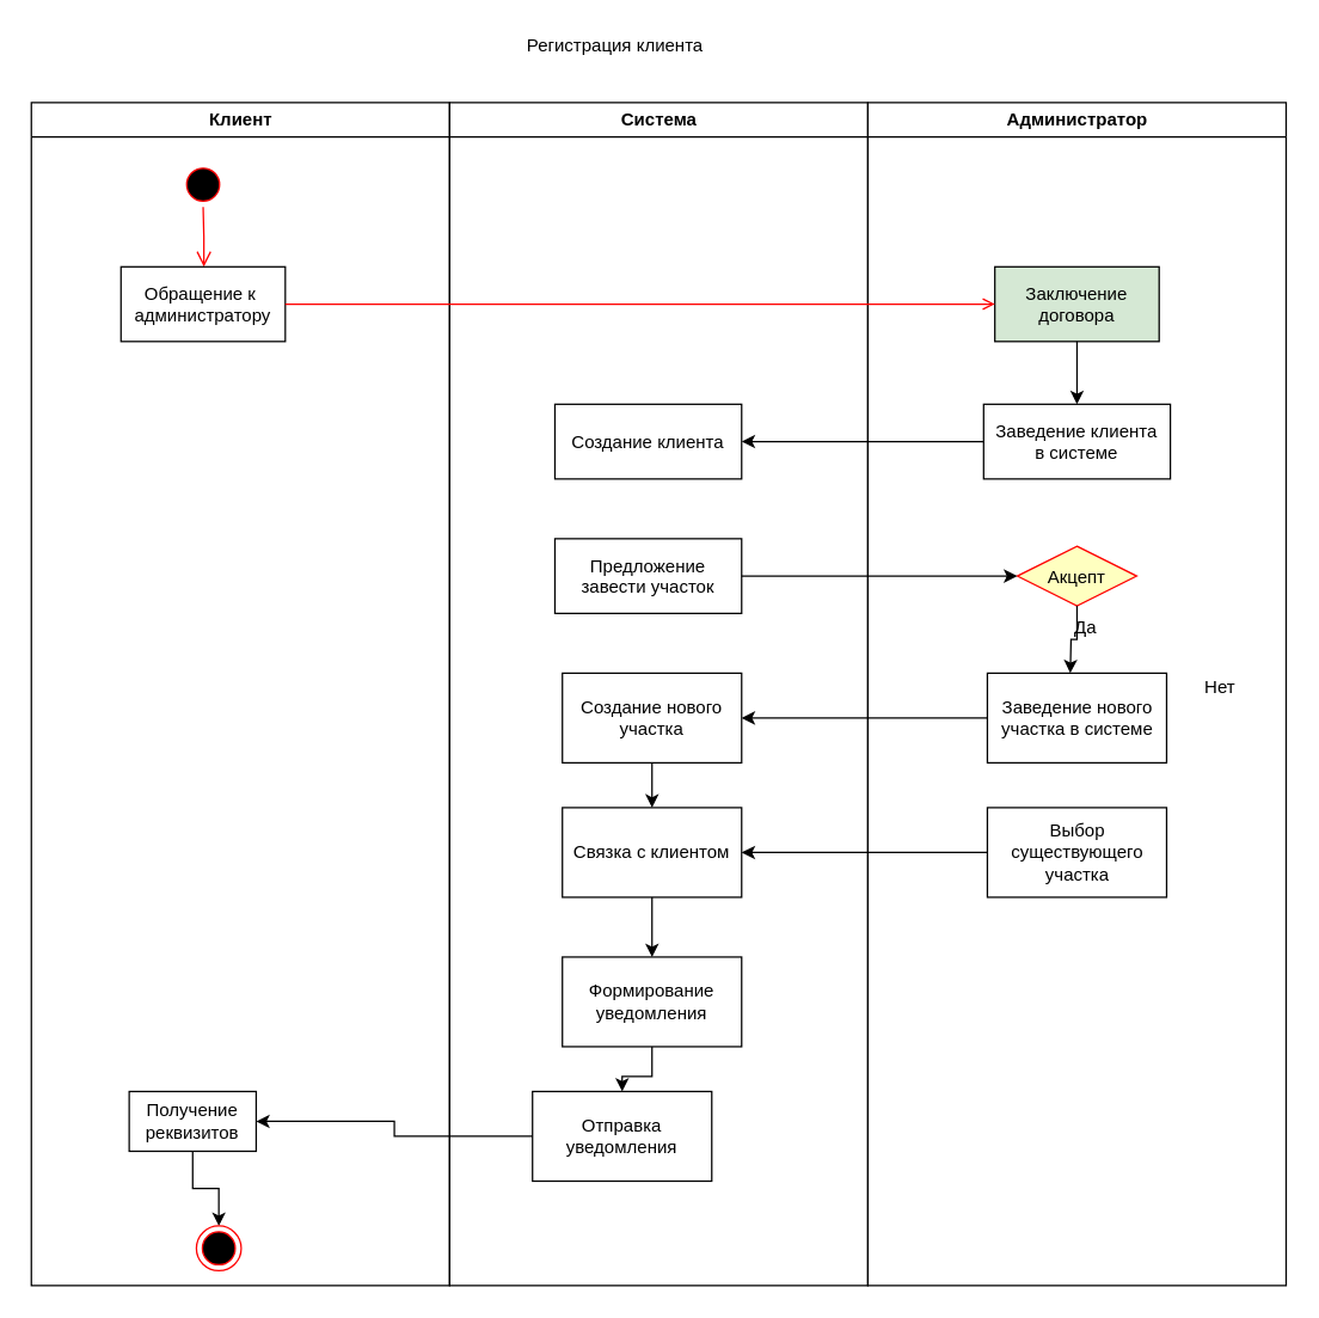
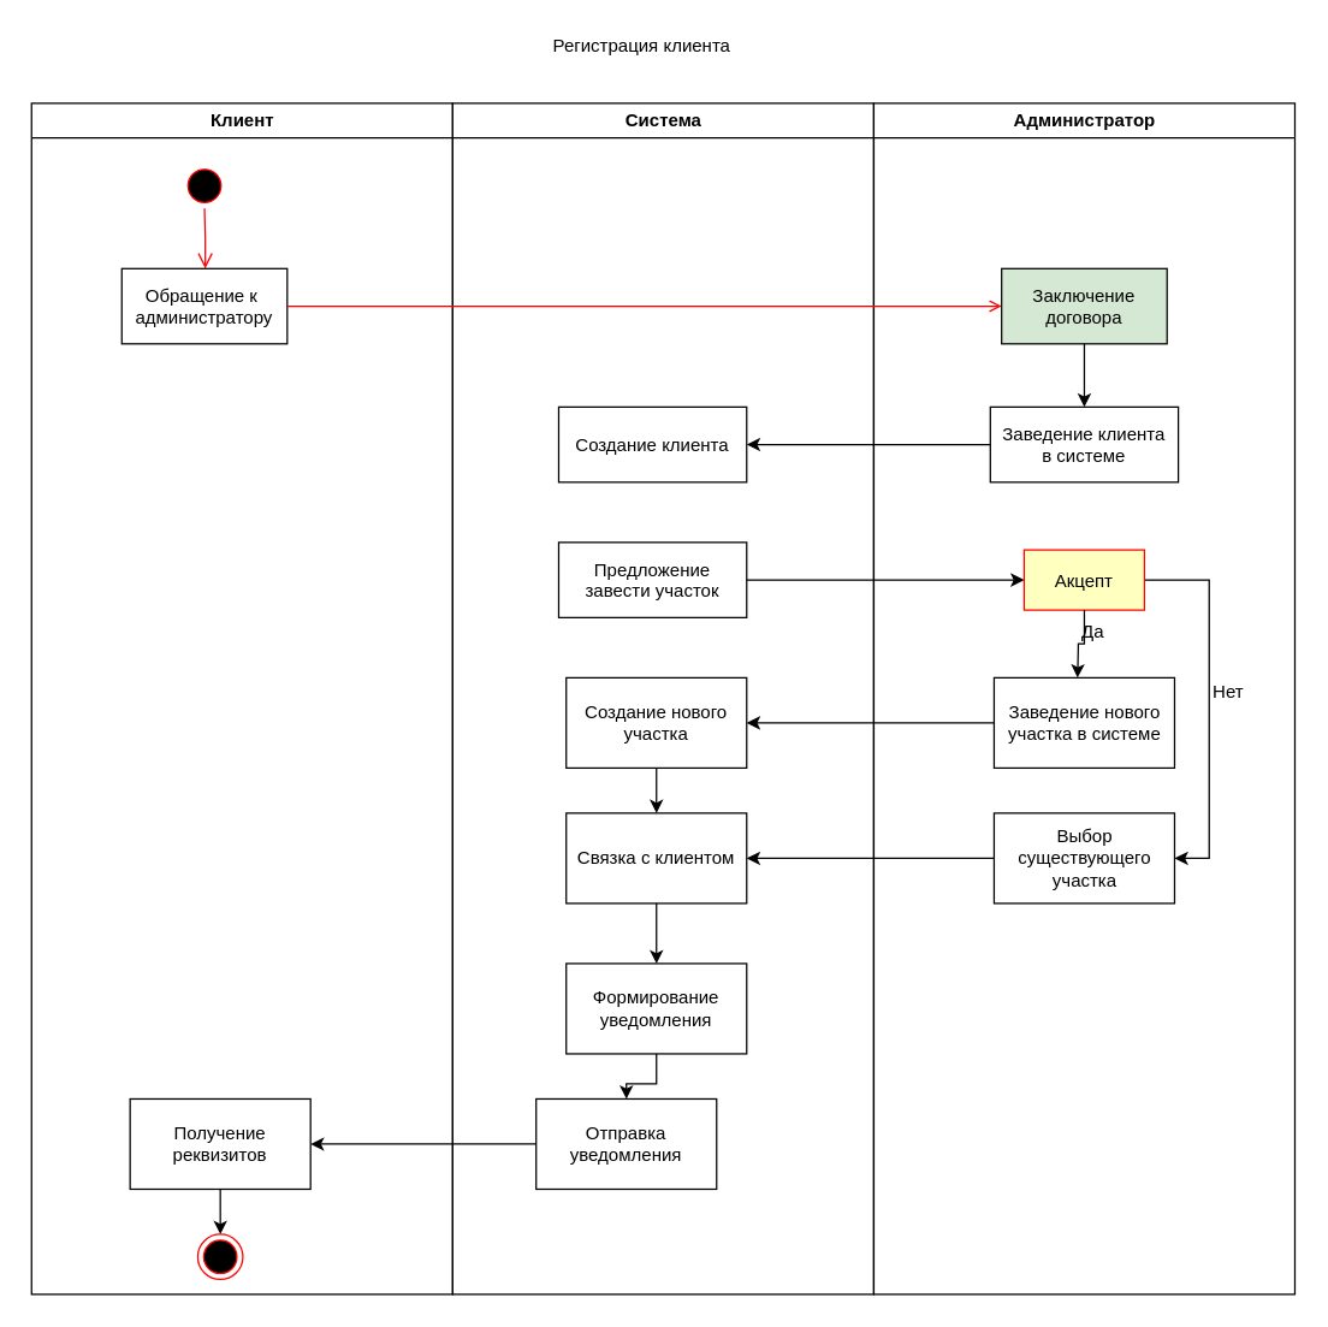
  <mxCell id="0" />
  <mxCell id="1" parent="0" />
  <mxCell id="2" value="Клиент" style="swimlane;whiteSpace=wrap" parent="1" vertex="1"><mxGeometry x="20.5" y="68" width="280" height="792" as="geometry" /></mxCell>
  <mxCell id="3" value="" style="ellipse;shape=startState;fillColor=#000000;strokeColor=#ff0000;" parent="2" vertex="1"><mxGeometry x="100" y="40" width="30" height="30" as="geometry" /></mxCell>
  <mxCell id="4" value="" style="edgeStyle=elbowEdgeStyle;elbow=horizontal;verticalAlign=bottom;endArrow=open;endSize=8;strokeColor=#FF0000;endFill=1;rounded=0" parent="2" source="3" target="5" edge="1"><mxGeometry x="100" y="40" as="geometry"><mxPoint x="115" y="110" as="targetPoint" /></mxGeometry></mxCell>
  <mxCell id="5" value="Обращение к &#10;администратору" style="" parent="2" vertex="1"><mxGeometry x="60" y="110" width="110" height="50" as="geometry" /></mxCell>
  <mxCell id="6" style="edgeStyle=orthogonalEdgeStyle;rounded=0;orthogonalLoop=1;jettySize=auto;html=1;entryX=0.5;entryY=0;entryDx=0;entryDy=0;" parent="2" source="7" target="8" edge="1"><mxGeometry relative="1" as="geometry" /></mxCell>
- <mxCell id="7" value="Получение реквизитов" style="whiteSpace=wrap;html=1;" parent="2" vertex="1"><mxGeometry x="65.5" y="662" width="85" height="40" as="geometry" /></mxCell>
+ <mxCell id="7" value="Получение реквизитов" style="whiteSpace=wrap;html=1;" parent="2" vertex="1"><mxGeometry x="65.5" y="662" width="120" height="60" as="geometry" /></mxCell>
  <mxCell id="8" value="" style="ellipse;shape=endState;fillColor=#000000;strokeColor=#ff0000" parent="2" vertex="1"><mxGeometry x="110.5" y="752" width="30" height="30" as="geometry" /></mxCell>
  <mxCell id="9" value="Система" style="swimlane;whiteSpace=wrap" parent="1" vertex="1"><mxGeometry x="300.5" y="68" width="280" height="792" as="geometry" /></mxCell>
  <mxCell id="10" value="Создание клиента" style="" parent="9" vertex="1"><mxGeometry x="70.5" y="202" width="125" height="50" as="geometry" /></mxCell>
  <mxCell id="11" value="Предложение &#10;завести участок" style="" parent="9" vertex="1"><mxGeometry x="70.5" y="292" width="125" height="50" as="geometry" /></mxCell>
  <mxCell id="12" value="Создание нового участка" style="rounded=0;whiteSpace=wrap;html=1;" parent="9" vertex="1"><mxGeometry x="75.5" y="382" width="120" height="60" as="geometry" /></mxCell>
  <mxCell id="13" value="Связка с клиентом" style="rounded=0;whiteSpace=wrap;html=1;" parent="9" vertex="1"><mxGeometry x="75.5" y="472" width="120" height="60" as="geometry" /></mxCell>
  <mxCell id="14" value="" style="edgeStyle=orthogonalEdgeStyle;rounded=0;orthogonalLoop=1;jettySize=auto;html=1;" parent="9" source="12" target="13" edge="1"><mxGeometry relative="1" as="geometry" /></mxCell>
  <mxCell id="15" value="Формирование уведомления" style="rounded=0;whiteSpace=wrap;html=1;" parent="9" vertex="1"><mxGeometry x="75.5" y="572" width="120" height="60" as="geometry" /></mxCell>
  <mxCell id="16" value="" style="edgeStyle=orthogonalEdgeStyle;rounded=0;orthogonalLoop=1;jettySize=auto;html=1;" parent="9" source="13" target="15" edge="1"><mxGeometry relative="1" as="geometry" /></mxCell>
  <mxCell id="17" value="Отправка уведомления" style="rounded=0;whiteSpace=wrap;html=1;" parent="9" vertex="1"><mxGeometry x="55.5" y="662" width="120" height="60" as="geometry" /></mxCell>
  <mxCell id="18" value="" style="edgeStyle=orthogonalEdgeStyle;rounded=0;orthogonalLoop=1;jettySize=auto;html=1;" parent="9" source="15" target="17" edge="1"><mxGeometry relative="1" as="geometry" /></mxCell>
  <mxCell id="19" value="Администратор" style="swimlane;whiteSpace=wrap" parent="1" vertex="1"><mxGeometry x="580.5" y="68" width="280" height="792" as="geometry" /></mxCell>
  <mxCell id="20" value="Заключение &#10;договора" style="fillColor=#d5e8d4;" parent="19" vertex="1"><mxGeometry x="85" y="110" width="110" height="50" as="geometry" /></mxCell>
  <mxCell id="21" value="Заведение клиента&#10;в системе" style="" parent="19" vertex="1"><mxGeometry x="77.5" y="202" width="125" height="50" as="geometry" /></mxCell>
- <mxCell id="23" value="Акцепт" style="rhombus;fillColor=#ffffc0;strokeColor=#ff0000;" parent="19" vertex="1"><mxGeometry x="100" y="297" width="80" height="40" as="geometry" /></mxCell>
+ <mxCell id="22" style="edgeStyle=orthogonalEdgeStyle;rounded=0;orthogonalLoop=1;jettySize=auto;html=1;entryX=1;entryY=0.5;entryDx=0;entryDy=0;" parent="19" source="23" target="25" edge="1"><mxGeometry relative="1" as="geometry"><Array as="points"><mxPoint x="223" y="317" /><mxPoint x="223" y="502" /></Array></mxGeometry></mxCell>
+ <mxCell id="23" value="Акцепт" style="fillColor=#ffffc0;strokeColor=#ff0000;rounded=0;" parent="19" vertex="1"><mxGeometry x="100" y="297" width="80" height="40" as="geometry" /></mxCell>
  <mxCell id="24" value="Заведение нового участка в системе" style="rounded=0;whiteSpace=wrap;html=1;" parent="19" vertex="1"><mxGeometry x="80" y="382" width="120" height="60" as="geometry" /></mxCell>
  <mxCell id="25" value="Выбор существующего участка" style="whiteSpace=wrap;html=1;" parent="19" vertex="1"><mxGeometry x="80" y="472" width="120" height="60" as="geometry" /></mxCell>
- <mxCell id="26" value="Регистрация клиента" style="text;html=1;align=center;verticalAlign=middle;resizable=0;points=[];autosize=1;" parent="1" vertex="1"><mxGeometry x="341" y="20" width="140" height="20" as="geometry" /></mxCell>
+ <mxCell id="26" value="Регистрация клиента" style="text;html=1;align=center;verticalAlign=middle;resizable=0;points=[];autosize=1;" parent="1" vertex="1"><mxGeometry x="356" y="20" width="140" height="20" as="geometry" /></mxCell>
  <mxCell id="27" value="" style="endArrow=open;strokeColor=#FF0000;endFill=1;rounded=0;entryX=0;entryY=0.5;entryDx=0;entryDy=0;" parent="1" source="5" target="20" edge="1"><mxGeometry relative="1" as="geometry" /></mxCell>
  <mxCell id="28" style="edgeStyle=orthogonalEdgeStyle;rounded=0;orthogonalLoop=1;jettySize=auto;html=1;" parent="1" source="20" edge="1"><mxGeometry relative="1" as="geometry"><mxPoint x="720.5" y="270" as="targetPoint" /></mxGeometry></mxCell>
  <mxCell id="29" style="edgeStyle=orthogonalEdgeStyle;rounded=0;orthogonalLoop=1;jettySize=auto;html=1;" parent="1" source="21" edge="1"><mxGeometry relative="1" as="geometry"><mxPoint x="496" y="295" as="targetPoint" /></mxGeometry></mxCell>
  <mxCell id="30" style="edgeStyle=orthogonalEdgeStyle;rounded=0;orthogonalLoop=1;jettySize=auto;html=1;entryX=0;entryY=0.5;entryDx=0;entryDy=0;" parent="1" source="11" target="23" edge="1"><mxGeometry relative="1" as="geometry" /></mxCell>
  <mxCell id="31" style="edgeStyle=orthogonalEdgeStyle;rounded=0;orthogonalLoop=1;jettySize=auto;html=1;" parent="1" source="23" edge="1"><mxGeometry relative="1" as="geometry"><mxPoint x="716" y="450" as="targetPoint" /></mxGeometry></mxCell>
  <mxCell id="32" value="Да" style="text;html=1;align=center;verticalAlign=middle;resizable=0;points=[];autosize=1;" parent="1" vertex="1"><mxGeometry x="711" y="410" width="30" height="20" as="geometry" /></mxCell>
  <mxCell id="33" value="" style="edgeStyle=orthogonalEdgeStyle;rounded=0;orthogonalLoop=1;jettySize=auto;html=1;" parent="1" source="24" target="12" edge="1"><mxGeometry relative="1" as="geometry" /></mxCell>
  <mxCell id="34" style="edgeStyle=orthogonalEdgeStyle;rounded=0;orthogonalLoop=1;jettySize=auto;html=1;entryX=1;entryY=0.5;entryDx=0;entryDy=0;" parent="1" source="17" target="7" edge="1"><mxGeometry relative="1" as="geometry"><mxPoint x="166" y="760" as="targetPoint" /></mxGeometry></mxCell>
  <mxCell id="35" value="Нет" style="text;html=1;align=center;verticalAlign=middle;resizable=0;points=[];autosize=1;" parent="1" vertex="1"><mxGeometry x="796" y="450" width="40" height="20" as="geometry" /></mxCell>
  <mxCell id="36" style="edgeStyle=orthogonalEdgeStyle;rounded=0;orthogonalLoop=1;jettySize=auto;html=1;entryX=1;entryY=0.5;entryDx=0;entryDy=0;" parent="1" source="25" target="13" edge="1"><mxGeometry relative="1" as="geometry" /></mxCell>
